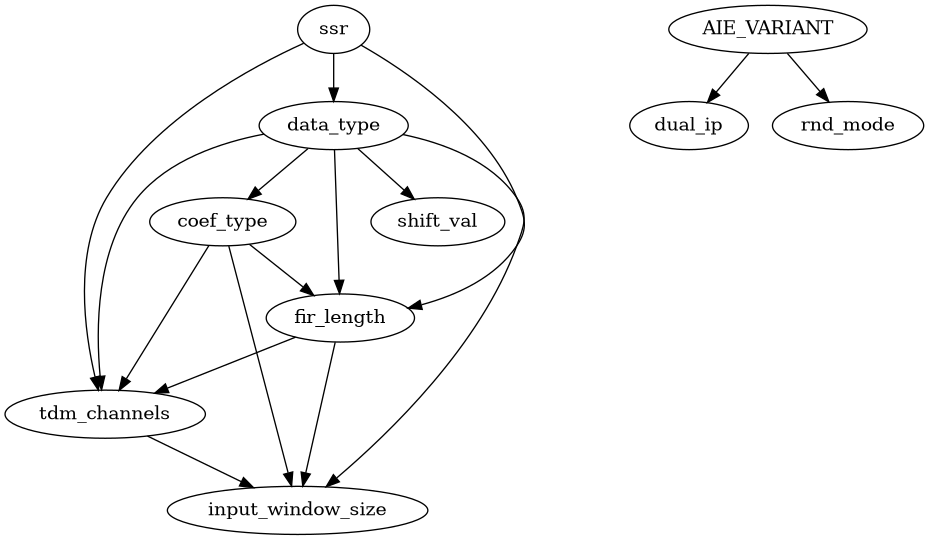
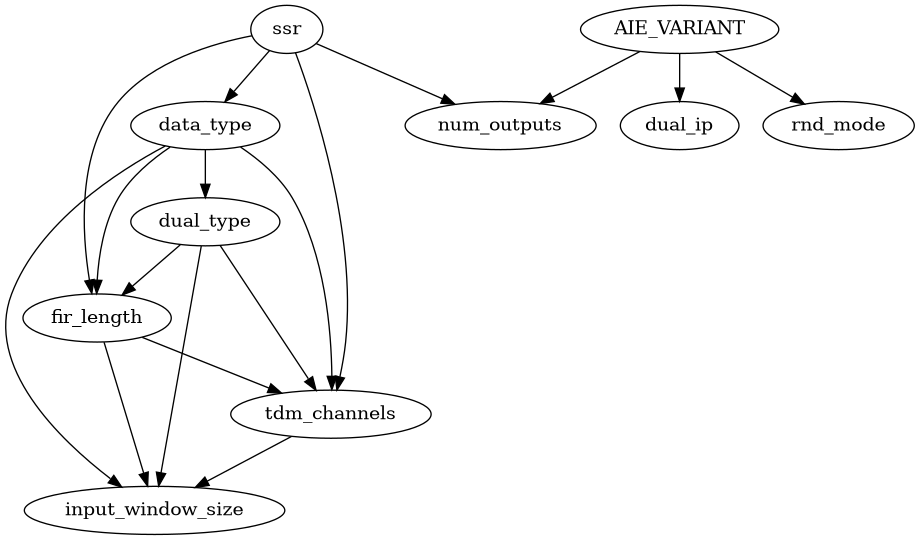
  digraph {
    data_type
    input_window_size
-   coef_type
+   coef_type [label=dual_type]
    fir_length
    tdm_channels
-   shift_val
    ssr
+   num_outputs
    AIE_VARIANT
    dual_ip
    rnd_mode
    data_type -> input_window_size
    data_type -> coef_type
    data_type -> fir_length
    data_type -> tdm_channels
-   data_type -> shift_val
    coef_type -> input_window_size
    coef_type -> fir_length
    coef_type -> tdm_channels
    fir_length -> input_window_size
    fir_length -> tdm_channels
    tdm_channels -> input_window_size
    ssr -> data_type
    ssr -> fir_length
    ssr -> tdm_channels
+   ssr -> num_outputs
+   AIE_VARIANT -> num_outputs
    AIE_VARIANT -> dual_ip
    AIE_VARIANT -> rnd_mode
  }
